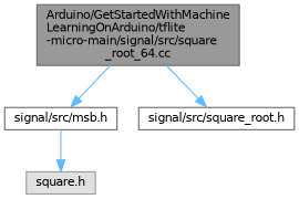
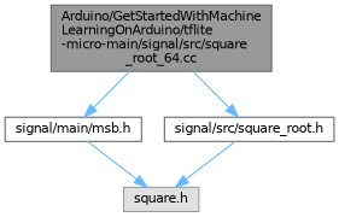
  digraph {
    node [color=grey40 fillcolor=white fontname=Helvetica fontsize=10 shape=box style=filled]
    edge [color=steelblue1 fontname=Helvetica fontsize=10 labelfontname=Helvetica labelfontsize=10 style=solid]
    n1 [color=gray40 fillcolor=grey60 fontcolor=black height=0.2 label="Arduino/GetStartedWithMachine\lLearningOnArduino/tflite\l-micro-main/signal/src/square\l_root_64.cc" width=0.4]
-   n2 [height=0.2 label="signal/src/msb.h" width=0.4]
+   n2 [height=0.2 label="signal/main/msb.h" width=0.4]
    n3 [height=0.2 label="signal/src/square_root.h" width=0.4]
    n4 [color=grey60 fillcolor="#E0E0E0" height=0.2 label="square.h" width=0.4]
    n1 -> n2
    n1 -> n3
    n2 -> n4
+   n3 -> n4
  }
